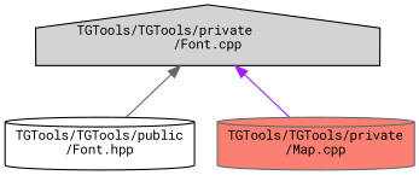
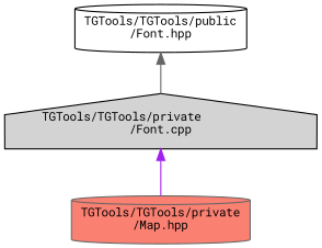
  digraph {
    fontname="Roboto Mono"
    node [color=black fontname="Roboto Mono" fontsize=10 shape=cylinder style=filled]
    edge [dir=back fontname="Roboto Mono" fontsize=10 labelfontname=Helvetica labelfontsize=10 style=solid]
    n1 [fillcolor=white fontcolor=black height=0.2 label="TGTools/TGTools/public\l/Font.hpp" width=0.4]
    n2 [fillcolor=lightgrey height=0.2 label="TGTools/TGTools/private\l/Font.cpp" shape=house width=0.4]
-   n3 [color=gray40 fillcolor=salmon height=0.2 label="TGTools/TGTools/private\l/Map.cpp" width=0.4]
-   n2 -> n1 [color=gray40]
+   n3 [color=gray40 fillcolor=salmon height=0.2 label="TGTools/TGTools/private\l/Map.hpp" width=0.4]
+   n1 -> n2 [color=gray40]
    n2 -> n3 [color=purple]
  }
